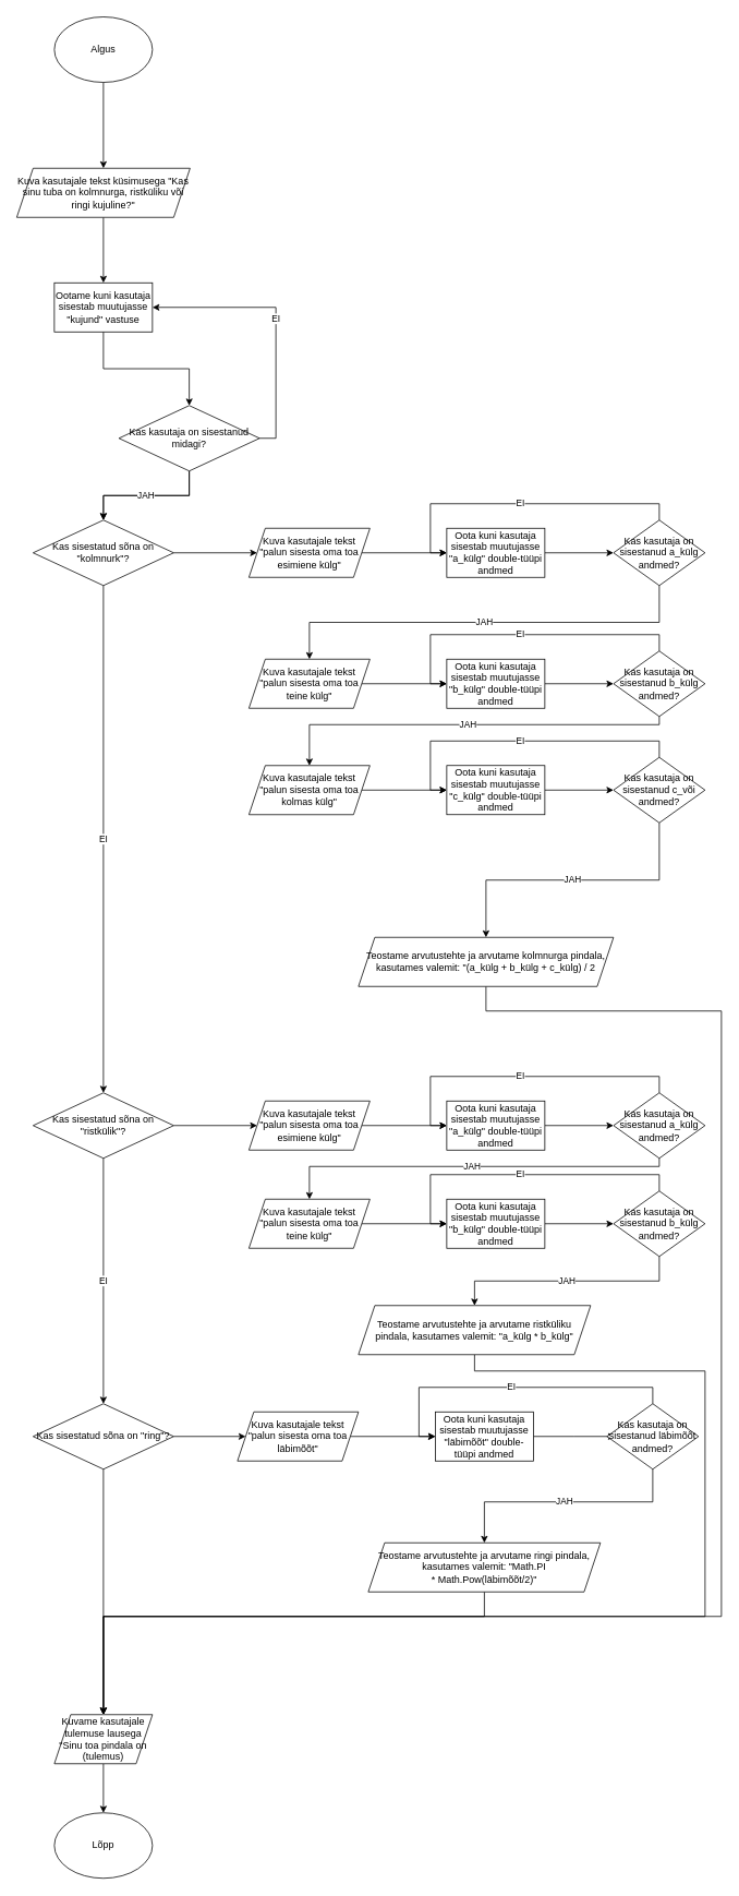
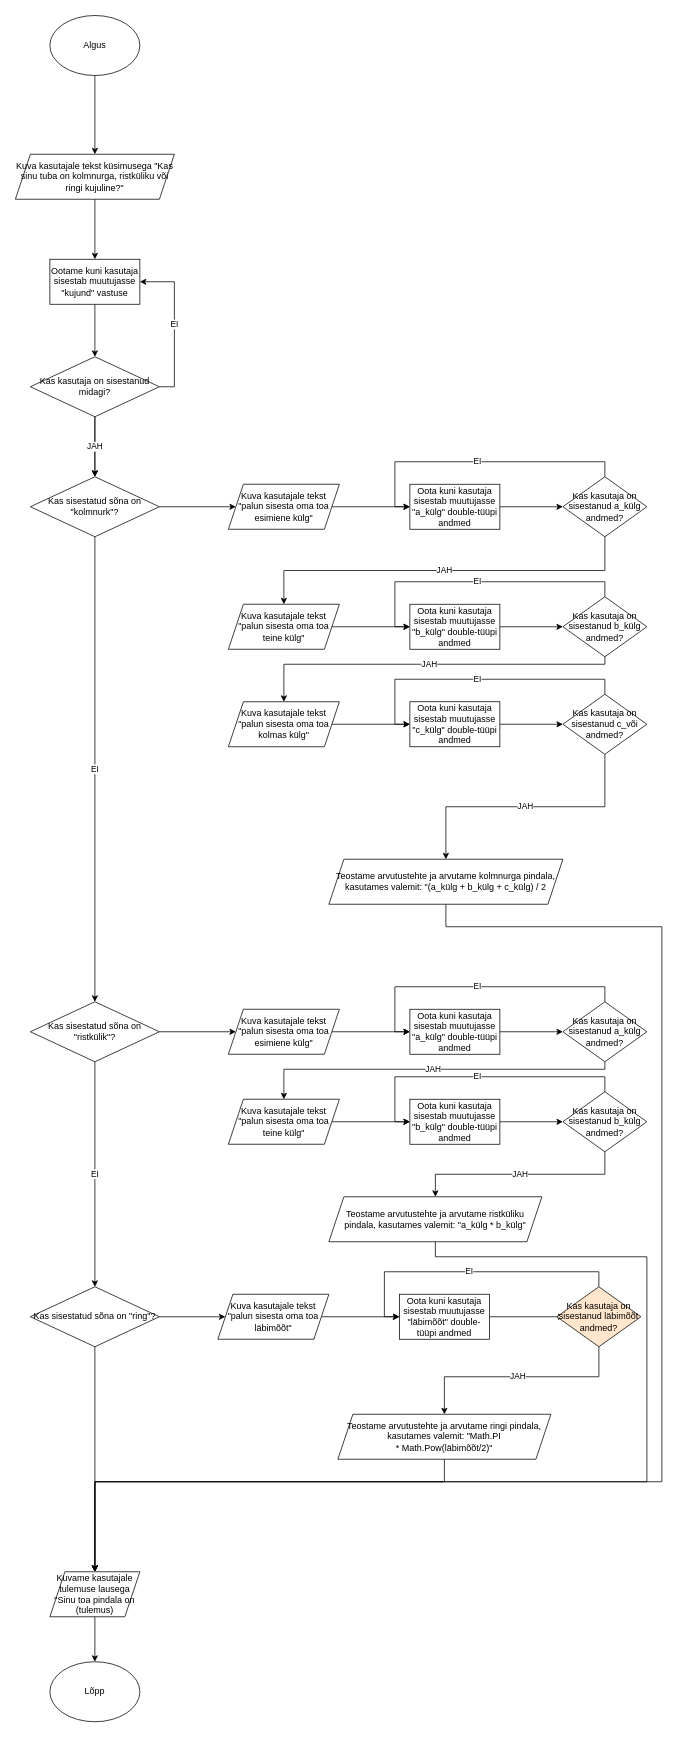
  <mxCell id="0" />
  <mxCell id="1" parent="0" />
  <mxCell id="2" value="" style="edgeStyle=orthogonalEdgeStyle;rounded=0;orthogonalLoop=1;jettySize=auto;html=1;" parent="1" source="3" target="5" edge="1"><mxGeometry relative="1" as="geometry" /></mxCell>
  <mxCell id="3" value="Algus" style="ellipse;whiteSpace=wrap;html=1;" parent="1" vertex="1"><mxGeometry x="66" y="20" width="120" height="80" as="geometry" /></mxCell>
  <mxCell id="4" value="" style="edgeStyle=orthogonalEdgeStyle;rounded=0;orthogonalLoop=1;jettySize=auto;html=1;" parent="1" source="5" target="7" edge="1"><mxGeometry relative="1" as="geometry" /></mxCell>
  <mxCell id="5" value="Kuva kasutajale tekst küsimusega &quot;Kas sinu tuba on kolmnurga, ristküliku või ringi kujuline?&quot;" style="shape=parallelogram;perimeter=parallelogramPerimeter;whiteSpace=wrap;html=1;fixedSize=1;" parent="1" vertex="1"><mxGeometry x="20" y="205" width="212" height="60" as="geometry" /></mxCell>
  <mxCell id="6" value="" style="edgeStyle=orthogonalEdgeStyle;rounded=0;orthogonalLoop=1;jettySize=auto;html=1;" parent="1" source="7" target="11" edge="1"><mxGeometry relative="1" as="geometry" /></mxCell>
  <mxCell id="7" value="Ootame kuni kasutaja sisestab muutujasse &quot;kujund&quot; vastuse" style="whiteSpace=wrap;html=1;" parent="1" vertex="1"><mxGeometry x="66" y="345" width="120" height="60" as="geometry" /></mxCell>
  <mxCell id="8" value="EI" style="edgeStyle=orthogonalEdgeStyle;rounded=0;orthogonalLoop=1;jettySize=auto;html=1;exitX=1;exitY=0.5;exitDx=0;exitDy=0;entryX=1;entryY=0.5;entryDx=0;entryDy=0;" parent="1" source="11" target="7" edge="1"><mxGeometry relative="1" as="geometry" /></mxCell>
  <mxCell id="9" value="" style="edgeStyle=orthogonalEdgeStyle;rounded=0;orthogonalLoop=1;jettySize=auto;html=1;" parent="1" source="11" target="14" edge="1"><mxGeometry relative="1" as="geometry" /></mxCell>
  <mxCell id="10" value="JAH" style="edgeStyle=orthogonalEdgeStyle;rounded=0;orthogonalLoop=1;jettySize=auto;html=1;" parent="1" source="11" target="14" edge="1"><mxGeometry relative="1" as="geometry" /></mxCell>
- <mxCell id="11" value="Kas kasutaja on sisestanud midagi?" style="rhombus;whiteSpace=wrap;html=1;" parent="1" vertex="1"><mxGeometry x="145" y="495" width="172" height="80" as="geometry" /></mxCell>
+ <mxCell id="11" value="Kas kasutaja on sisestanud midagi?" style="rhombus;whiteSpace=wrap;html=1;" parent="1" vertex="1"><mxGeometry x="40" y="475" width="172" height="80" as="geometry" /></mxCell>
  <mxCell id="12" value="EI" style="edgeStyle=orthogonalEdgeStyle;rounded=0;orthogonalLoop=1;jettySize=auto;html=1;" parent="1" source="14" target="17" edge="1"><mxGeometry relative="1" as="geometry" /></mxCell>
  <mxCell id="13" value="" style="edgeStyle=orthogonalEdgeStyle;rounded=0;orthogonalLoop=1;jettySize=auto;html=1;" parent="1" source="14" target="19" edge="1"><mxGeometry relative="1" as="geometry" /></mxCell>
  <mxCell id="14" value="Kas sisestatud sõna on &quot;kolmnurk&quot;?" style="rhombus;whiteSpace=wrap;html=1;" parent="1" vertex="1"><mxGeometry x="40" y="635" width="172" height="80" as="geometry" /></mxCell>
  <mxCell id="15" value="" style="edgeStyle=orthogonalEdgeStyle;rounded=0;orthogonalLoop=1;jettySize=auto;html=1;" parent="1" source="17" target="40" edge="1"><mxGeometry relative="1" as="geometry" /></mxCell>
  <mxCell id="16" value="EI" style="edgeStyle=orthogonalEdgeStyle;rounded=0;orthogonalLoop=1;jettySize=auto;html=1;" parent="1" source="17" target="55" edge="1"><mxGeometry relative="1" as="geometry" /></mxCell>
  <mxCell id="17" value="Kas sisestatud sõna on &quot;ristkülik&quot;?" style="rhombus;whiteSpace=wrap;html=1;" parent="1" vertex="1"><mxGeometry x="40" y="1335" width="172" height="80" as="geometry" /></mxCell>
  <mxCell id="18" value="" style="edgeStyle=orthogonalEdgeStyle;rounded=0;orthogonalLoop=1;jettySize=auto;html=1;" parent="1" source="19" target="21" edge="1"><mxGeometry relative="1" as="geometry" /></mxCell>
  <mxCell id="19" value="Kuva kasutajale tekst &quot;palun sisesta oma toa esimiene külg&quot;" style="shape=parallelogram;perimeter=parallelogramPerimeter;whiteSpace=wrap;html=1;fixedSize=1;" parent="1" vertex="1"><mxGeometry x="304" y="645" width="148" height="60" as="geometry" /></mxCell>
  <mxCell id="20" value="" style="edgeStyle=orthogonalEdgeStyle;rounded=0;orthogonalLoop=1;jettySize=auto;html=1;" parent="1" source="21" target="24" edge="1"><mxGeometry relative="1" as="geometry" /></mxCell>
  <mxCell id="21" value="Oota kuni kasutaja sisestab muutujasse &quot;a_külg&quot; double-tüüpi andmed" style="whiteSpace=wrap;html=1;" parent="1" vertex="1"><mxGeometry x="546" y="645" width="120" height="60" as="geometry" /></mxCell>
  <mxCell id="22" value="EI" style="edgeStyle=orthogonalEdgeStyle;rounded=0;orthogonalLoop=1;jettySize=auto;html=1;exitX=0.5;exitY=0;exitDx=0;exitDy=0;entryX=0;entryY=0.5;entryDx=0;entryDy=0;" parent="1" source="24" target="21" edge="1"><mxGeometry relative="1" as="geometry" /></mxCell>
  <mxCell id="23" value="JAH" style="edgeStyle=orthogonalEdgeStyle;rounded=0;orthogonalLoop=1;jettySize=auto;html=1;exitX=0.5;exitY=1;exitDx=0;exitDy=0;entryX=0.5;entryY=0;entryDx=0;entryDy=0;" parent="1" source="24" target="26" edge="1"><mxGeometry relative="1" as="geometry" /></mxCell>
  <mxCell id="24" value="Kas kasutaja on sisestanud a_külg andmed?" style="rhombus;whiteSpace=wrap;html=1;" parent="1" vertex="1"><mxGeometry x="750" y="635" width="112" height="80" as="geometry" /></mxCell>
  <mxCell id="25" value="" style="edgeStyle=orthogonalEdgeStyle;rounded=0;orthogonalLoop=1;jettySize=auto;html=1;" parent="1" source="26" target="28" edge="1"><mxGeometry relative="1" as="geometry" /></mxCell>
  <mxCell id="26" value="Kuva kasutajale tekst &quot;palun sisesta oma toa teine külg&quot;" style="shape=parallelogram;perimeter=parallelogramPerimeter;whiteSpace=wrap;html=1;fixedSize=1;" parent="1" vertex="1"><mxGeometry x="304" y="805" width="148" height="60" as="geometry" /></mxCell>
  <mxCell id="27" value="" style="edgeStyle=orthogonalEdgeStyle;rounded=0;orthogonalLoop=1;jettySize=auto;html=1;" parent="1" source="28" target="31" edge="1"><mxGeometry relative="1" as="geometry" /></mxCell>
  <mxCell id="28" value="Oota kuni kasutaja sisestab muutujasse &quot;b_külg&quot; double-tüüpi andmed" style="whiteSpace=wrap;html=1;" parent="1" vertex="1"><mxGeometry x="546" y="805" width="120" height="60" as="geometry" /></mxCell>
  <mxCell id="29" value="EI" style="edgeStyle=orthogonalEdgeStyle;rounded=0;orthogonalLoop=1;jettySize=auto;html=1;exitX=0.5;exitY=0;exitDx=0;exitDy=0;entryX=0;entryY=0.5;entryDx=0;entryDy=0;" parent="1" source="31" target="28" edge="1"><mxGeometry relative="1" as="geometry" /></mxCell>
  <mxCell id="30" value="JAH" style="edgeStyle=orthogonalEdgeStyle;rounded=0;orthogonalLoop=1;jettySize=auto;html=1;exitX=0.5;exitY=1;exitDx=0;exitDy=0;" parent="1" source="31" target="33" edge="1"><mxGeometry relative="1" as="geometry"><Array as="points"><mxPoint x="806" y="885" /><mxPoint x="378" y="885" /></Array></mxGeometry></mxCell>
  <mxCell id="31" value="Kas kasutaja on sisestanud b_külg andmed?" style="rhombus;whiteSpace=wrap;html=1;" parent="1" vertex="1"><mxGeometry x="750" y="795" width="112" height="80" as="geometry" /></mxCell>
  <mxCell id="32" value="" style="edgeStyle=orthogonalEdgeStyle;rounded=0;orthogonalLoop=1;jettySize=auto;html=1;" parent="1" source="33" target="35" edge="1"><mxGeometry relative="1" as="geometry" /></mxCell>
  <mxCell id="33" value="Kuva kasutajale tekst &quot;palun sisesta oma toa kolmas külg&quot;" style="shape=parallelogram;perimeter=parallelogramPerimeter;whiteSpace=wrap;html=1;fixedSize=1;" parent="1" vertex="1"><mxGeometry x="304" y="935" width="148" height="60" as="geometry" /></mxCell>
  <mxCell id="34" value="" style="edgeStyle=orthogonalEdgeStyle;rounded=0;orthogonalLoop=1;jettySize=auto;html=1;" parent="1" source="35" target="38" edge="1"><mxGeometry relative="1" as="geometry" /></mxCell>
  <mxCell id="35" value="Oota kuni kasutaja sisestab muutujasse &quot;c_külg&quot; double-tüüpi andmed" style="whiteSpace=wrap;html=1;" parent="1" vertex="1"><mxGeometry x="546" y="935" width="120" height="60" as="geometry" /></mxCell>
  <mxCell id="36" value="EI" style="edgeStyle=orthogonalEdgeStyle;rounded=0;orthogonalLoop=1;jettySize=auto;html=1;exitX=0.5;exitY=0;exitDx=0;exitDy=0;entryX=0;entryY=0.5;entryDx=0;entryDy=0;" parent="1" source="38" target="35" edge="1"><mxGeometry relative="1" as="geometry" /></mxCell>
  <mxCell id="37" value="JAH" style="edgeStyle=orthogonalEdgeStyle;rounded=0;orthogonalLoop=1;jettySize=auto;html=1;" parent="1" source="38" target="57" edge="1"><mxGeometry relative="1" as="geometry" /></mxCell>
  <mxCell id="38" value="Kas kasutaja on sisestanud c_või andmed?" style="rhombus;whiteSpace=wrap;html=1;" parent="1" vertex="1"><mxGeometry x="750" y="925" width="112" height="80" as="geometry" /></mxCell>
  <mxCell id="39" value="" style="edgeStyle=orthogonalEdgeStyle;rounded=0;orthogonalLoop=1;jettySize=auto;html=1;" parent="1" source="40" target="42" edge="1"><mxGeometry relative="1" as="geometry" /></mxCell>
  <mxCell id="40" value="Kuva kasutajale tekst &quot;palun sisesta oma toa esimiene külg&quot;" style="shape=parallelogram;perimeter=parallelogramPerimeter;whiteSpace=wrap;html=1;fixedSize=1;" parent="1" vertex="1"><mxGeometry x="304" y="1345" width="148" height="60" as="geometry" /></mxCell>
  <mxCell id="41" value="" style="edgeStyle=orthogonalEdgeStyle;rounded=0;orthogonalLoop=1;jettySize=auto;html=1;" parent="1" source="42" target="45" edge="1"><mxGeometry relative="1" as="geometry" /></mxCell>
  <mxCell id="42" value="Oota kuni kasutaja sisestab muutujasse &quot;a_külg&quot; double-tüüpi andmed" style="whiteSpace=wrap;html=1;" parent="1" vertex="1"><mxGeometry x="546" y="1345" width="120" height="60" as="geometry" /></mxCell>
  <mxCell id="43" value="EI" style="edgeStyle=orthogonalEdgeStyle;rounded=0;orthogonalLoop=1;jettySize=auto;html=1;exitX=0.5;exitY=0;exitDx=0;exitDy=0;entryX=0;entryY=0.5;entryDx=0;entryDy=0;" parent="1" source="45" target="42" edge="1"><mxGeometry relative="1" as="geometry" /></mxCell>
  <mxCell id="44" value="JAH" style="edgeStyle=orthogonalEdgeStyle;rounded=0;orthogonalLoop=1;jettySize=auto;html=1;" parent="1" source="45" target="47" edge="1"><mxGeometry relative="1" as="geometry"><mxPoint as="offset" /><Array as="points"><mxPoint x="806" y="1425" /><mxPoint x="378" y="1425" /></Array></mxGeometry></mxCell>
  <mxCell id="45" value="Kas kasutaja on sisestanud a_külg andmed?" style="rhombus;whiteSpace=wrap;html=1;" parent="1" vertex="1"><mxGeometry x="750" y="1335" width="112" height="80" as="geometry" /></mxCell>
  <mxCell id="46" value="" style="edgeStyle=orthogonalEdgeStyle;rounded=0;orthogonalLoop=1;jettySize=auto;html=1;" parent="1" source="47" target="49" edge="1"><mxGeometry relative="1" as="geometry" /></mxCell>
  <mxCell id="47" value="Kuva kasutajale tekst &quot;palun sisesta oma toa teine külg&quot;" style="shape=parallelogram;perimeter=parallelogramPerimeter;whiteSpace=wrap;html=1;fixedSize=1;" parent="1" vertex="1"><mxGeometry x="304" y="1465" width="148" height="60" as="geometry" /></mxCell>
  <mxCell id="48" value="" style="edgeStyle=orthogonalEdgeStyle;rounded=0;orthogonalLoop=1;jettySize=auto;html=1;" parent="1" source="49" target="52" edge="1"><mxGeometry relative="1" as="geometry" /></mxCell>
  <mxCell id="49" value="Oota kuni kasutaja sisestab muutujasse &quot;b_külg&quot; double-tüüpi andmed" style="whiteSpace=wrap;html=1;" parent="1" vertex="1"><mxGeometry x="546" y="1465" width="120" height="60" as="geometry" /></mxCell>
  <mxCell id="50" value="EI" style="edgeStyle=orthogonalEdgeStyle;rounded=0;orthogonalLoop=1;jettySize=auto;html=1;exitX=0.5;exitY=0;exitDx=0;exitDy=0;entryX=0;entryY=0.5;entryDx=0;entryDy=0;" parent="1" source="52" target="49" edge="1"><mxGeometry relative="1" as="geometry" /></mxCell>
  <mxCell id="51" value="JAH" style="edgeStyle=orthogonalEdgeStyle;rounded=0;orthogonalLoop=1;jettySize=auto;html=1;exitX=0.5;exitY=1;exitDx=0;exitDy=0;entryX=0.5;entryY=0;entryDx=0;entryDy=0;" parent="1" source="52" target="59" edge="1"><mxGeometry relative="1" as="geometry" /></mxCell>
  <mxCell id="52" value="Kas kasutaja on sisestanud b_külg andmed?" style="rhombus;whiteSpace=wrap;html=1;" parent="1" vertex="1"><mxGeometry x="750" y="1455" width="112" height="80" as="geometry" /></mxCell>
  <mxCell id="53" value="" style="edgeStyle=orthogonalEdgeStyle;rounded=0;orthogonalLoop=1;jettySize=auto;html=1;" parent="1" source="55" target="61" edge="1"><mxGeometry relative="1" as="geometry" /></mxCell>
  <mxCell id="54" value="" style="edgeStyle=orthogonalEdgeStyle;rounded=0;orthogonalLoop=1;jettySize=auto;html=1;" parent="1" source="55" target="70" edge="1"><mxGeometry relative="1" as="geometry" /></mxCell>
  <mxCell id="55" value="Kas sisestatud sõna on &quot;ring&quot;?" style="rhombus;whiteSpace=wrap;html=1;" parent="1" vertex="1"><mxGeometry x="40" y="1715" width="172" height="80" as="geometry" /></mxCell>
  <mxCell id="56" style="edgeStyle=orthogonalEdgeStyle;rounded=0;orthogonalLoop=1;jettySize=auto;html=1;exitX=0.5;exitY=1;exitDx=0;exitDy=0;entryX=0.5;entryY=0;entryDx=0;entryDy=0;" parent="1" source="57" target="70" edge="1"><mxGeometry relative="1" as="geometry"><Array as="points"><mxPoint x="594" y="1235" /><mxPoint x="882" y="1235" /><mxPoint x="882" y="1975" /><mxPoint x="126" y="1975" /></Array></mxGeometry></mxCell>
  <mxCell id="57" value="Teostame arvutustehte ja arvutame kolmnurga pindala, kasutames valemit: &quot;(a_külg + b_külg + c_külg) / 2" style="shape=parallelogram;perimeter=parallelogramPerimeter;whiteSpace=wrap;html=1;fixedSize=1;" parent="1" vertex="1"><mxGeometry x="438" y="1145" width="312" height="60" as="geometry" /></mxCell>
  <mxCell id="58" style="edgeStyle=orthogonalEdgeStyle;rounded=0;orthogonalLoop=1;jettySize=auto;html=1;exitX=0.5;exitY=1;exitDx=0;exitDy=0;" parent="1" source="59" target="70" edge="1"><mxGeometry relative="1" as="geometry"><Array as="points"><mxPoint x="580" y="1675" /><mxPoint x="862" y="1675" /><mxPoint x="862" y="1975" /><mxPoint x="126" y="1975" /></Array></mxGeometry></mxCell>
  <mxCell id="59" value="Teostame arvutustehte ja arvutame ristküliku pindala, kasutames valemit: &quot;a_külg * b_külg&quot;" style="shape=parallelogram;perimeter=parallelogramPerimeter;whiteSpace=wrap;html=1;fixedSize=1;" parent="1" vertex="1"><mxGeometry x="438" y="1595" width="284" height="60" as="geometry" /></mxCell>
  <mxCell id="60" value="" style="edgeStyle=orthogonalEdgeStyle;rounded=0;orthogonalLoop=1;jettySize=auto;html=1;" parent="1" source="61" target="63" edge="1"><mxGeometry relative="1" as="geometry" /></mxCell>
  <mxCell id="61" value="Kuva kasutajale tekst &quot;palun sisesta oma toa läbimõõt&quot;" style="shape=parallelogram;perimeter=parallelogramPerimeter;whiteSpace=wrap;html=1;fixedSize=1;" parent="1" vertex="1"><mxGeometry x="290" y="1725" width="148" height="60" as="geometry" /></mxCell>
  <mxCell id="62" value="" style="edgeStyle=orthogonalEdgeStyle;rounded=0;orthogonalLoop=1;jettySize=auto;html=1;" parent="1" source="63" edge="1"><mxGeometry relative="1" as="geometry"><mxPoint x="752" y="1755" as="targetPoint" /></mxGeometry></mxCell>
  <mxCell id="63" value="Oota kuni kasutaja sisestab muutujasse &quot;läbimõõt&quot; double-tüüpi andmed" style="whiteSpace=wrap;html=1;" parent="1" vertex="1"><mxGeometry x="532" y="1725" width="120" height="60" as="geometry" /></mxCell>
  <mxCell id="64" value="EI" style="edgeStyle=orthogonalEdgeStyle;rounded=0;orthogonalLoop=1;jettySize=auto;html=1;exitX=0.5;exitY=0;exitDx=0;exitDy=0;entryX=0;entryY=0.5;entryDx=0;entryDy=0;" parent="1" source="66" target="63" edge="1"><mxGeometry relative="1" as="geometry" /></mxCell>
  <mxCell id="65" value="JAH" style="edgeStyle=orthogonalEdgeStyle;rounded=0;orthogonalLoop=1;jettySize=auto;html=1;" parent="1" source="66" edge="1"><mxGeometry relative="1" as="geometry"><mxPoint x="592" y="1885" as="targetPoint" /><Array as="points"><mxPoint x="798" y="1835" /><mxPoint x="592" y="1835" /></Array></mxGeometry></mxCell>
- <mxCell id="66" value="Kas kasutaja on sisestanud läbimõõt andmed?" style="rhombus;whiteSpace=wrap;html=1;" parent="1" vertex="1"><mxGeometry x="742" y="1715" width="112" height="80" as="geometry" /></mxCell>
+ <mxCell id="66" value="Kas kasutaja on sisestanud läbimõõt andmed?" style="rhombus;whiteSpace=wrap;html=1;fillColor=#ffe6cc;" parent="1" vertex="1"><mxGeometry x="742" y="1715" width="112" height="80" as="geometry" /></mxCell>
  <mxCell id="67" style="edgeStyle=orthogonalEdgeStyle;rounded=0;orthogonalLoop=1;jettySize=auto;html=1;exitX=0.5;exitY=1;exitDx=0;exitDy=0;entryX=0.5;entryY=0;entryDx=0;entryDy=0;" parent="1" source="68" target="70" edge="1"><mxGeometry relative="1" as="geometry"><Array as="points"><mxPoint x="592" y="1975" /><mxPoint x="126" y="1975" /></Array></mxGeometry></mxCell>
  <mxCell id="68" value="Teostame arvutustehte ja arvutame ringi pindala, kasutames valemit: &quot;Math.PI *&lt;span lang=&quot;et&quot; class=&quot;BxUVEf ILfuVd&quot;&gt;&amp;nbsp;Math.Pow(läbimõõt/2)&lt;/span&gt;&quot;" style="shape=parallelogram;perimeter=parallelogramPerimeter;whiteSpace=wrap;html=1;fixedSize=1;" parent="1" vertex="1"><mxGeometry x="450" y="1885" width="284" height="60" as="geometry" /></mxCell>
  <mxCell id="69" value="" style="edgeStyle=orthogonalEdgeStyle;rounded=0;orthogonalLoop=1;jettySize=auto;html=1;" parent="1" source="70" target="71" edge="1"><mxGeometry relative="1" as="geometry" /></mxCell>
  <mxCell id="70" value="Kuvame kasutajale tulemuse lausega &quot;Sinu toa pindala on (tulemus)" style="shape=parallelogram;perimeter=parallelogramPerimeter;whiteSpace=wrap;html=1;fixedSize=1;" parent="1" vertex="1"><mxGeometry x="66" y="2095" width="120" height="60" as="geometry" /></mxCell>
  <mxCell id="71" value="Lõpp" style="ellipse;whiteSpace=wrap;html=1;" parent="1" vertex="1"><mxGeometry x="66" y="2215" width="120" height="80" as="geometry" /></mxCell>
